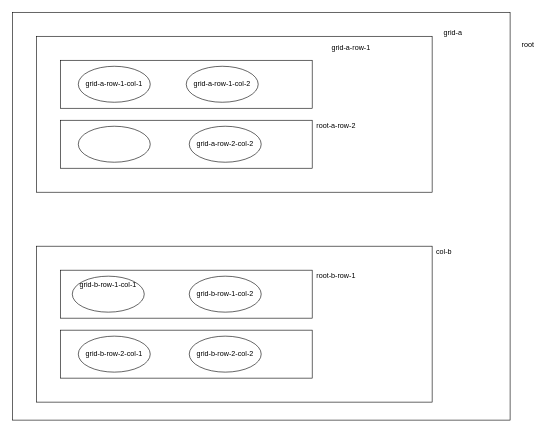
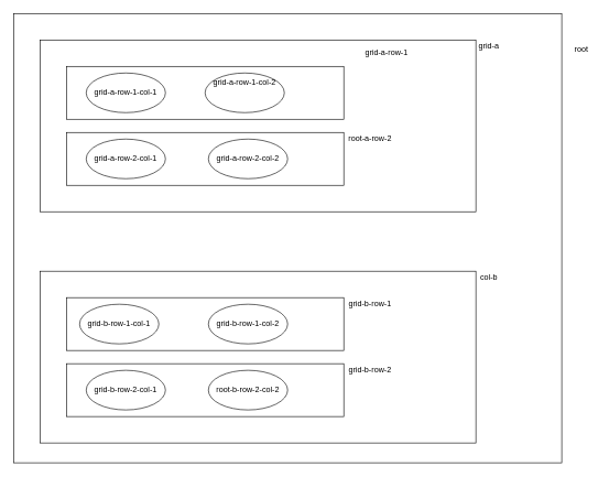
  <mxCell id="0" />
  <mxCell id="1" parent="0" />
  <mxCell id="2" value="" style="rounded=0;whiteSpace=wrap;html=1;" vertex="1" parent="1"><mxGeometry x="20" y="20" width="830" height="680" as="geometry" /></mxCell>
  <mxCell id="3" value="" style="rounded=0;whiteSpace=wrap;html=1;" vertex="1" parent="1"><mxGeometry x="60" y="60" width="660" height="260" as="geometry" /></mxCell>
  <mxCell id="4" value="" style="rounded=0;whiteSpace=wrap;html=1;" vertex="1" parent="1"><mxGeometry x="100" y="100" width="420" height="80" as="geometry" /></mxCell>
  <mxCell id="5" value="" style="ellipse;whiteSpace=wrap;html=1;" vertex="1" parent="1"><mxGeometry x="130" y="110" width="120" height="60" as="geometry" /></mxCell>
  <mxCell id="6" value="" style="rounded=0;whiteSpace=wrap;html=1;" vertex="1" parent="1"><mxGeometry x="100" y="200" width="420" height="80" as="geometry" /></mxCell>
  <mxCell id="7" value="" style="rounded=0;whiteSpace=wrap;html=1;" vertex="1" parent="1"><mxGeometry x="60" y="410" width="660" height="260" as="geometry" /></mxCell>
  <mxCell id="8" value="" style="rounded=0;whiteSpace=wrap;html=1;" vertex="1" parent="1"><mxGeometry x="100" y="450" width="420" height="80" as="geometry" /></mxCell>
  <mxCell id="9" value="" style="rounded=0;whiteSpace=wrap;html=1;" vertex="1" parent="1"><mxGeometry x="100" y="550" width="420" height="80" as="geometry" /></mxCell>
  <mxCell id="10" value="root" style="text;html=1;strokeColor=none;fillColor=none;align=center;verticalAlign=middle;whiteSpace=wrap;rounded=0;" vertex="1" parent="1"><mxGeometry x="860" y="65" width="40" height="20" as="geometry" /></mxCell>
- <mxCell id="11" value="grid-a&lt;br&gt;" style="text;html=1;strokeColor=none;fillColor=none;align=center;verticalAlign=middle;whiteSpace=wrap;rounded=0;" vertex="1" parent="1"><mxGeometry x="735" y="45" width="40" height="20" as="geometry" /></mxCell>
+ <mxCell id="11" value="grid-a&lt;br&gt;" style="text;html=1;strokeColor=none;fillColor=none;align=center;verticalAlign=middle;whiteSpace=wrap;rounded=0;" vertex="1" parent="1"><mxGeometry x="720" y="60" width="40" height="20" as="geometry" /></mxCell>
  <mxCell id="12" value="col-b&lt;br&gt;" style="text;html=1;strokeColor=none;fillColor=none;align=center;verticalAlign=middle;whiteSpace=wrap;rounded=0;" vertex="1" parent="1"><mxGeometry x="720" y="410" width="40" height="20" as="geometry" /></mxCell>
  <mxCell id="13" value="grid-a-row-1" style="text;html=1;strokeColor=none;fillColor=none;align=center;verticalAlign=middle;whiteSpace=wrap;rounded=0;" vertex="1" parent="1"><mxGeometry x="545" y="70" width="80" height="20" as="geometry" /></mxCell>
  <mxCell id="14" value="root-a-row-2" style="text;html=1;strokeColor=none;fillColor=none;align=center;verticalAlign=middle;whiteSpace=wrap;rounded=0;" vertex="1" parent="1"><mxGeometry x="520" y="200" width="80" height="20" as="geometry" /></mxCell>
- <mxCell id="15" value="root-b-row-1" style="text;html=1;strokeColor=none;fillColor=none;align=center;verticalAlign=middle;whiteSpace=wrap;rounded=0;" vertex="1" parent="1"><mxGeometry x="520" y="450" width="80" height="20" as="geometry" /></mxCell>
+ <mxCell id="15" value="grid-b-row-1" style="text;html=1;strokeColor=none;fillColor=none;align=center;verticalAlign=middle;whiteSpace=wrap;rounded=0;" vertex="1" parent="1"><mxGeometry x="520" y="450" width="80" height="20" as="geometry" /></mxCell>
+ <mxCell id="16" value="grid-b-row-2" style="text;html=1;strokeColor=none;fillColor=none;align=center;verticalAlign=middle;whiteSpace=wrap;rounded=0;" vertex="1" parent="1"><mxGeometry x="520" y="550" width="80" height="20" as="geometry" /></mxCell>
  <mxCell id="17" value="grid-a-row-1-col-1" style="text;html=1;strokeColor=none;fillColor=none;align=center;verticalAlign=middle;whiteSpace=wrap;rounded=0;" vertex="1" parent="1"><mxGeometry x="140" y="130" width="100" height="20" as="geometry" /></mxCell>
  <mxCell id="18" value="" style="ellipse;whiteSpace=wrap;html=1;" vertex="1" parent="1"><mxGeometry x="310" y="110" width="120" height="60" as="geometry" /></mxCell>
- <mxCell id="19" value="grid-a-row-1-col-2" style="text;html=1;strokeColor=none;fillColor=none;align=center;verticalAlign=middle;whiteSpace=wrap;rounded=0;" vertex="1" parent="1"><mxGeometry x="320" y="130" width="100" height="20" as="geometry" /></mxCell>
+ <mxCell id="19" value="grid-a-row-1-col-2" style="text;html=1;strokeColor=none;fillColor=none;align=center;verticalAlign=middle;whiteSpace=wrap;rounded=0;" vertex="1" parent="1"><mxGeometry x="320" y="115" width="100" height="20" as="geometry" /></mxCell>
  <mxCell id="20" value="" style="ellipse;whiteSpace=wrap;html=1;" vertex="1" parent="1"><mxGeometry x="130" y="210" width="120" height="60" as="geometry" /></mxCell>
+ <mxCell id="21" value="grid-a-row-2-col-1" style="text;html=1;strokeColor=none;fillColor=none;align=center;verticalAlign=middle;whiteSpace=wrap;rounded=0;" vertex="1" parent="1"><mxGeometry x="140" y="230" width="100" height="20" as="geometry" /></mxCell>
  <mxCell id="22" value="" style="ellipse;whiteSpace=wrap;html=1;" vertex="1" parent="1"><mxGeometry x="315" y="210" width="120" height="60" as="geometry" /></mxCell>
  <mxCell id="23" value="grid-a-row-2-col-2" style="text;html=1;strokeColor=none;fillColor=none;align=center;verticalAlign=middle;whiteSpace=wrap;rounded=0;" vertex="1" parent="1"><mxGeometry x="325" y="230" width="100" height="20" as="geometry" /></mxCell>
  <mxCell id="24" value="" style="ellipse;whiteSpace=wrap;html=1;" vertex="1" parent="1"><mxGeometry x="120" y="460" width="120" height="60" as="geometry" /></mxCell>
- <mxCell id="25" value="grid-b-row-1-col-1" style="text;html=1;strokeColor=none;fillColor=none;align=center;verticalAlign=middle;whiteSpace=wrap;rounded=0;" vertex="1" parent="1"><mxGeometry x="130" y="465" width="100" height="20" as="geometry" /></mxCell>
+ <mxCell id="25" value="grid-b-row-1-col-1" style="text;html=1;strokeColor=none;fillColor=none;align=center;verticalAlign=middle;whiteSpace=wrap;rounded=0;" vertex="1" parent="1"><mxGeometry x="130" y="480" width="100" height="20" as="geometry" /></mxCell>
  <mxCell id="26" value="" style="ellipse;whiteSpace=wrap;html=1;" vertex="1" parent="1"><mxGeometry x="315" y="460" width="120" height="60" as="geometry" /></mxCell>
  <mxCell id="27" value="grid-b-row-1-col-2" style="text;html=1;strokeColor=none;fillColor=none;align=center;verticalAlign=middle;whiteSpace=wrap;rounded=0;" vertex="1" parent="1"><mxGeometry x="325" y="480" width="100" height="20" as="geometry" /></mxCell>
  <mxCell id="28" value="" style="ellipse;whiteSpace=wrap;html=1;" vertex="1" parent="1"><mxGeometry x="130" y="560" width="120" height="60" as="geometry" /></mxCell>
  <mxCell id="29" value="grid-b-row-2-col-1" style="text;html=1;strokeColor=none;fillColor=none;align=center;verticalAlign=middle;whiteSpace=wrap;rounded=0;" vertex="1" parent="1"><mxGeometry x="140" y="580" width="100" height="20" as="geometry" /></mxCell>
  <mxCell id="30" value="" style="ellipse;whiteSpace=wrap;html=1;" vertex="1" parent="1"><mxGeometry x="315" y="560" width="120" height="60" as="geometry" /></mxCell>
- <mxCell id="31" value="grid-b-row-2-col-2" style="text;html=1;strokeColor=none;fillColor=none;align=center;verticalAlign=middle;whiteSpace=wrap;rounded=0;" vertex="1" parent="1"><mxGeometry x="325" y="580" width="100" height="20" as="geometry" /></mxCell>
+ <mxCell id="31" value="root-b-row-2-col-2" style="text;html=1;strokeColor=none;fillColor=none;align=center;verticalAlign=middle;whiteSpace=wrap;rounded=0;" vertex="1" parent="1"><mxGeometry x="325" y="580" width="100" height="20" as="geometry" /></mxCell>
